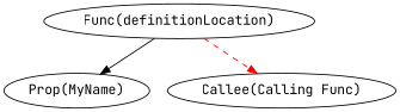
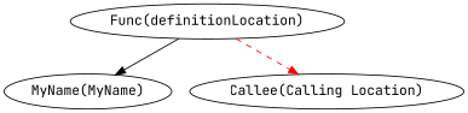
  digraph {
    fontname="JetBrains Mono"
    node [fontname="JetBrains Mono"]
    edge [fontname="JetBrains Mono"]
    "Func(definitionLocation)"
-   "Prop(MyName)"
-   "Callee(Calling Location)" [label="Callee(Calling Func)"]
+   "Prop(MyName)" [label="MyName(MyName)"]
+   "Callee(Calling Location)"
    "Func(definitionLocation)" -> "Prop(MyName)"
    "Func(definitionLocation)" -> "Callee(Calling Location)" [color=red style=dashed]
  }
